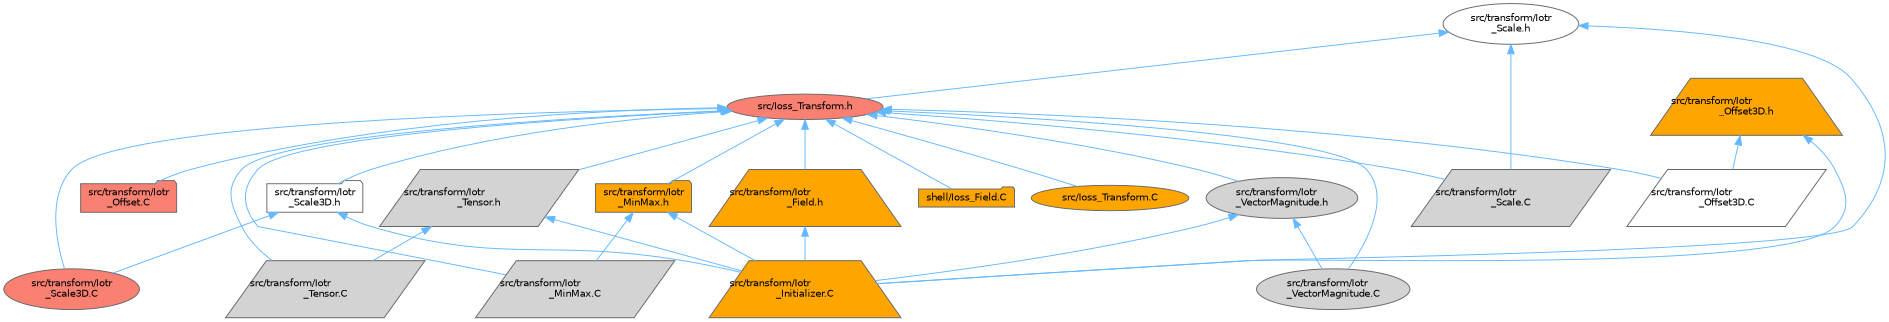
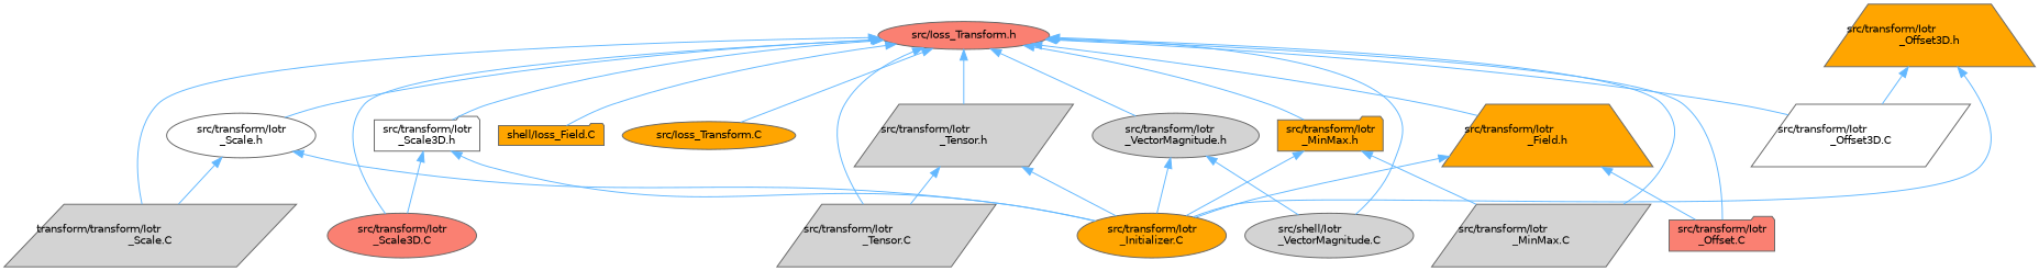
  digraph {
    node [color=grey40 fillcolor=orange fontname=Helvetica fontsize=10 shape=ellipse style=filled]
    edge [color=steelblue1 dir=back fontname=Helvetica fontsize=10 labelfontname=Helvetica labelfontsize=10 style=solid]
    n1 [color=gray40 fillcolor=salmon fontcolor=black height=0.2 label="src/Ioss_Transform.h" width=0.4]
    n2 [height=0.2 label="shell/Ioss_Field.C" shape=folder width=0.4]
    n3 [height=0.2 label="src/Ioss_Transform.C" width=0.4]
    n4 [fillcolor=lightgrey height=0.2 label="src/transform/Iotr\l_MinMax.C" shape=parallelogram width=0.4]
    n5 [height=0.2 label="src/transform/Iotr\l_MinMax.h" shape=folder width=0.4]
    n6 [fillcolor=salmon height=0.2 label="src/transform/Iotr\l_Offset.C" shape=folder width=0.4]
    n7 [height=0.2 label="src/transform/Iotr\l_Field.h" shape=trapezium width=0.4]
    n8 [fillcolor=white height=0.2 label="src/transform/Iotr\l_Offset3D.C" shape=parallelogram width=0.4]
-   n9 [fillcolor=lightgrey height=0.2 label="src/transform/Iotr\l_Scale.C" shape=parallelogram width=0.4]
+   n9 [fillcolor=lightgrey height=0.2 label="transform/transform/Iotr\l_Scale.C" shape=parallelogram width=0.4]
    n10 [fillcolor=white height=0.2 label="src/transform/Iotr\l_Scale.h" width=0.4]
    n11 [fillcolor=salmon height=0.2 label="src/transform/Iotr\l_Scale3D.C" width=0.4]
    n12 [fillcolor=white height=0.2 label="src/transform/Iotr\l_Scale3D.h" shape=folder width=0.4]
    n13 [fillcolor=lightgrey height=0.2 label="src/transform/Iotr\l_Tensor.C" shape=parallelogram width=0.4]
    n14 [fillcolor=lightgrey height=0.2 label="src/transform/Iotr\l_Tensor.h" shape=parallelogram width=0.4]
-   n15 [fillcolor=lightgrey height=0.2 label="src/transform/Iotr\l_VectorMagnitude.C" width=0.4]
+   n15 [fillcolor=lightgrey height=0.2 label="src/shell/Iotr\l_VectorMagnitude.C" width=0.4]
    n16 [fillcolor=lightgrey height=0.2 label="src/transform/Iotr\l_VectorMagnitude.h" width=0.4]
-   n17 [height=0.2 label="src/transform/Iotr\l_Initializer.C" shape=trapezium width=0.4]
+   n17 [height=0.2 label="src/transform/Iotr\l_Initializer.C" width=0.4]
    n18 [height=0.2 label="src/transform/Iotr\l_Offset3D.h" shape=trapezium width=0.4]
    n1 -> n2
    n1 -> n3
    n1 -> n4
    n1 -> n5
    n1 -> n6
    n1 -> n7
    n1 -> n8
    n1 -> n9
-   n10 -> n1
+   n1 -> n10
    n1 -> n11
    n1 -> n12
    n1 -> n13
    n1 -> n14
    n1 -> n15
    n1 -> n16
    n5 -> n4
    n5 -> n17
+   n7 -> n6
    n7 -> n17
    n10 -> n9
    n10 -> n17
    n12 -> n11
    n12 -> n17
    n14 -> n13
    n14 -> n17
    n16 -> n15
    n16 -> n17
    n18 -> n8
    n18 -> n17
  }
